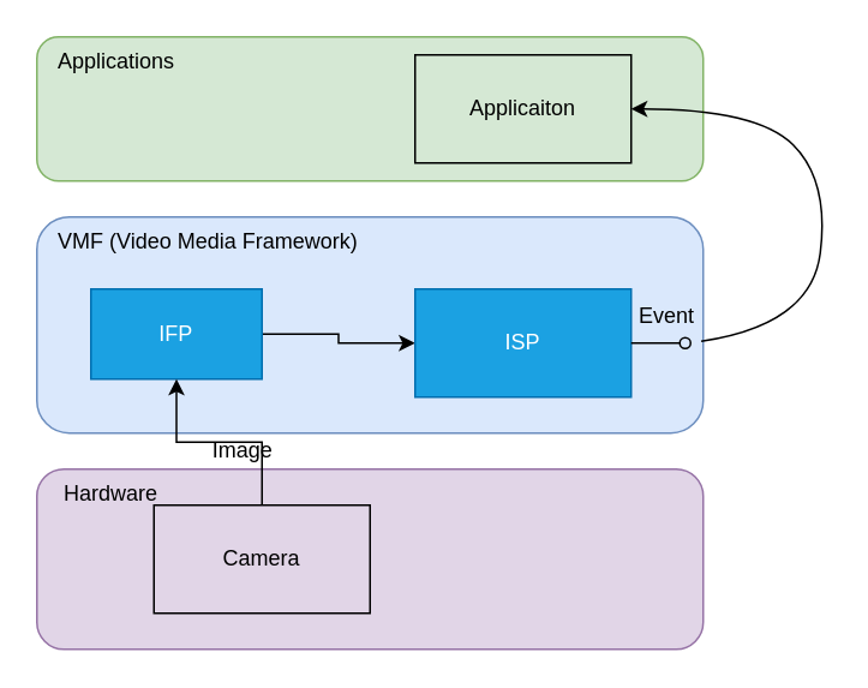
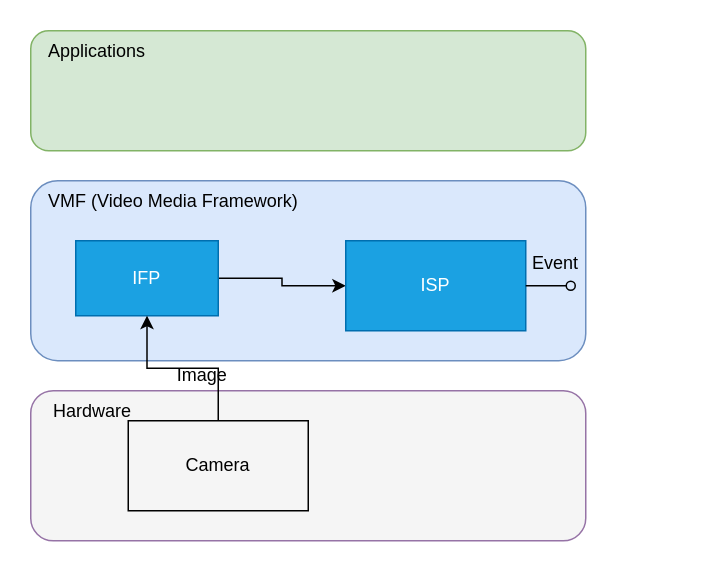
  <mxCell id="0" />
  <mxCell id="1" parent="0" />
- <mxCell id="2" value="&amp;nbsp; &amp;nbsp; Hardware" style="rounded=1;whiteSpace=wrap;html=1;verticalAlign=top;align=left;fillColor=#e1d5e7;strokeColor=#9673a6;" vertex="1" parent="1"><mxGeometry x="20" y="260" width="370" height="100" as="geometry" /></mxCell>
+ <mxCell id="2" value="&amp;nbsp; &amp;nbsp; Hardware" style="rounded=1;whiteSpace=wrap;html=1;verticalAlign=top;align=left;fillColor=#f5f5f5;strokeColor=#9673a6;" vertex="1" parent="1"><mxGeometry x="20" y="260" width="370" height="100" as="geometry" /></mxCell>
  <mxCell id="3" value="&amp;nbsp; &amp;nbsp;Applications" style="rounded=1;whiteSpace=wrap;html=1;verticalAlign=top;align=left;fillColor=#d5e8d4;strokeColor=#82b366;" vertex="1" parent="1"><mxGeometry x="20" y="20" width="370" height="80" as="geometry" /></mxCell>
  <mxCell id="4" value="&amp;nbsp; &amp;nbsp;VMF (Video Media Framework)" style="rounded=1;whiteSpace=wrap;html=1;verticalAlign=top;align=left;fillColor=#dae8fc;strokeColor=#6c8ebf;" vertex="1" parent="1"><mxGeometry x="20" y="120" width="370" height="120" as="geometry" /></mxCell>
  <mxCell id="5" style="edgeStyle=orthogonalEdgeStyle;rounded=0;orthogonalLoop=1;jettySize=auto;html=1;exitX=1;exitY=0.5;exitDx=0;exitDy=0;entryX=0;entryY=0.5;entryDx=0;entryDy=0;" edge="1" parent="1" source="6" target="7"><mxGeometry relative="1" as="geometry" /></mxCell>
  <mxCell id="6" value="IFP" style="rounded=0;whiteSpace=wrap;html=1;fillColor=#1ba1e2;fontColor=#ffffff;strokeColor=#006EAF;" vertex="1" parent="1"><mxGeometry x="50" y="160" width="95" height="50" as="geometry" /></mxCell>
  <mxCell id="7" value="ISP" style="rounded=0;whiteSpace=wrap;html=1;fillColor=#1ba1e2;fontColor=#ffffff;strokeColor=#006EAF;" vertex="1" parent="1"><mxGeometry x="230" y="160" width="120" height="60" as="geometry" /></mxCell>
  <mxCell id="8" style="edgeStyle=orthogonalEdgeStyle;rounded=0;orthogonalLoop=1;jettySize=auto;html=1;exitX=0.5;exitY=0;exitDx=0;exitDy=0;entryX=0.5;entryY=1;entryDx=0;entryDy=0;" edge="1" parent="1" source="9" target="6"><mxGeometry relative="1" as="geometry" /></mxCell>
  <mxCell id="9" value="Camera" style="rounded=0;whiteSpace=wrap;html=1;fillColor=none;" vertex="1" parent="1"><mxGeometry x="85" y="280" width="120" height="60" as="geometry" /></mxCell>
  <mxCell id="10" value="" style="endArrow=none;html=1;rounded=0;startArrow=oval;startFill=0;entryX=1;entryY=0.5;entryDx=0;entryDy=0;" edge="1" parent="1" target="7"><mxGeometry width="50" height="50" relative="1" as="geometry"><mxPoint x="380" y="190" as="sourcePoint" /><mxPoint x="420" y="189.5" as="targetPoint" /></mxGeometry></mxCell>
- <mxCell id="11" value="Applicaiton" style="rounded=0;whiteSpace=wrap;html=1;fillColor=none;" vertex="1" parent="1"><mxGeometry x="230" y="30" width="120" height="60" as="geometry" /></mxCell>
- <mxCell id="12" value="" style="curved=1;endArrow=classic;html=1;rounded=0;entryX=1;entryY=0.5;entryDx=0;entryDy=0;exitX=0.997;exitY=0.575;exitDx=0;exitDy=0;exitPerimeter=0;" edge="1" parent="1" source="4" target="11"><mxGeometry width="50" height="50" relative="1" as="geometry"><mxPoint x="400" y="190" as="sourcePoint" /><mxPoint x="410" y="70" as="targetPoint" /><Array as="points"><mxPoint x="450" y="180" /><mxPoint x="460" y="100" /><mxPoint x="420" y="60" /></Array></mxGeometry></mxCell>
  <mxCell id="13" value="Event" style="text;html=1;align=center;verticalAlign=middle;whiteSpace=wrap;rounded=0;" vertex="1" parent="1"><mxGeometry x="340" y="160" width="60" height="30" as="geometry" /></mxCell>
  <mxCell id="14" value="Image" style="text;html=1;align=center;verticalAlign=middle;whiteSpace=wrap;rounded=0;" vertex="1" parent="1"><mxGeometry x="100" y="230" width="69" height="39" as="geometry" /></mxCell>
